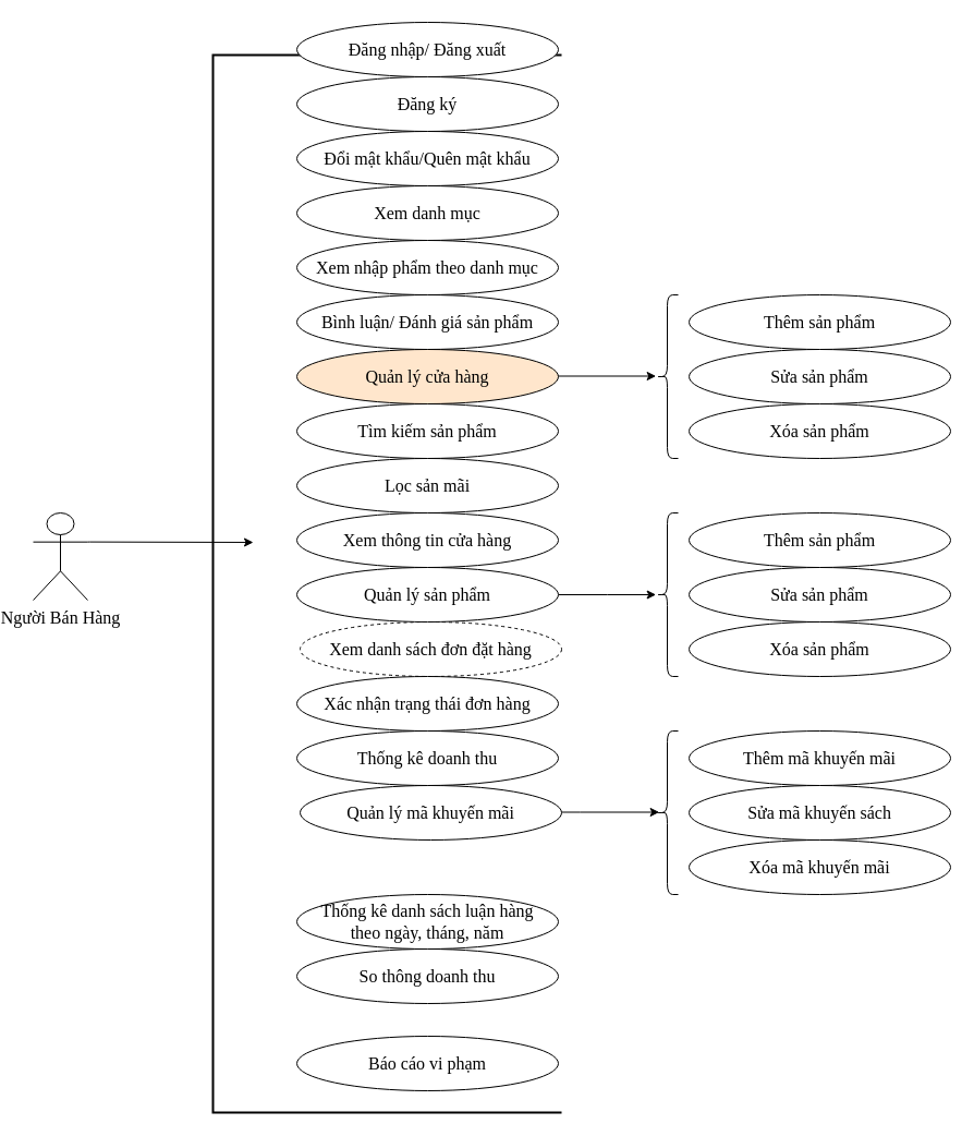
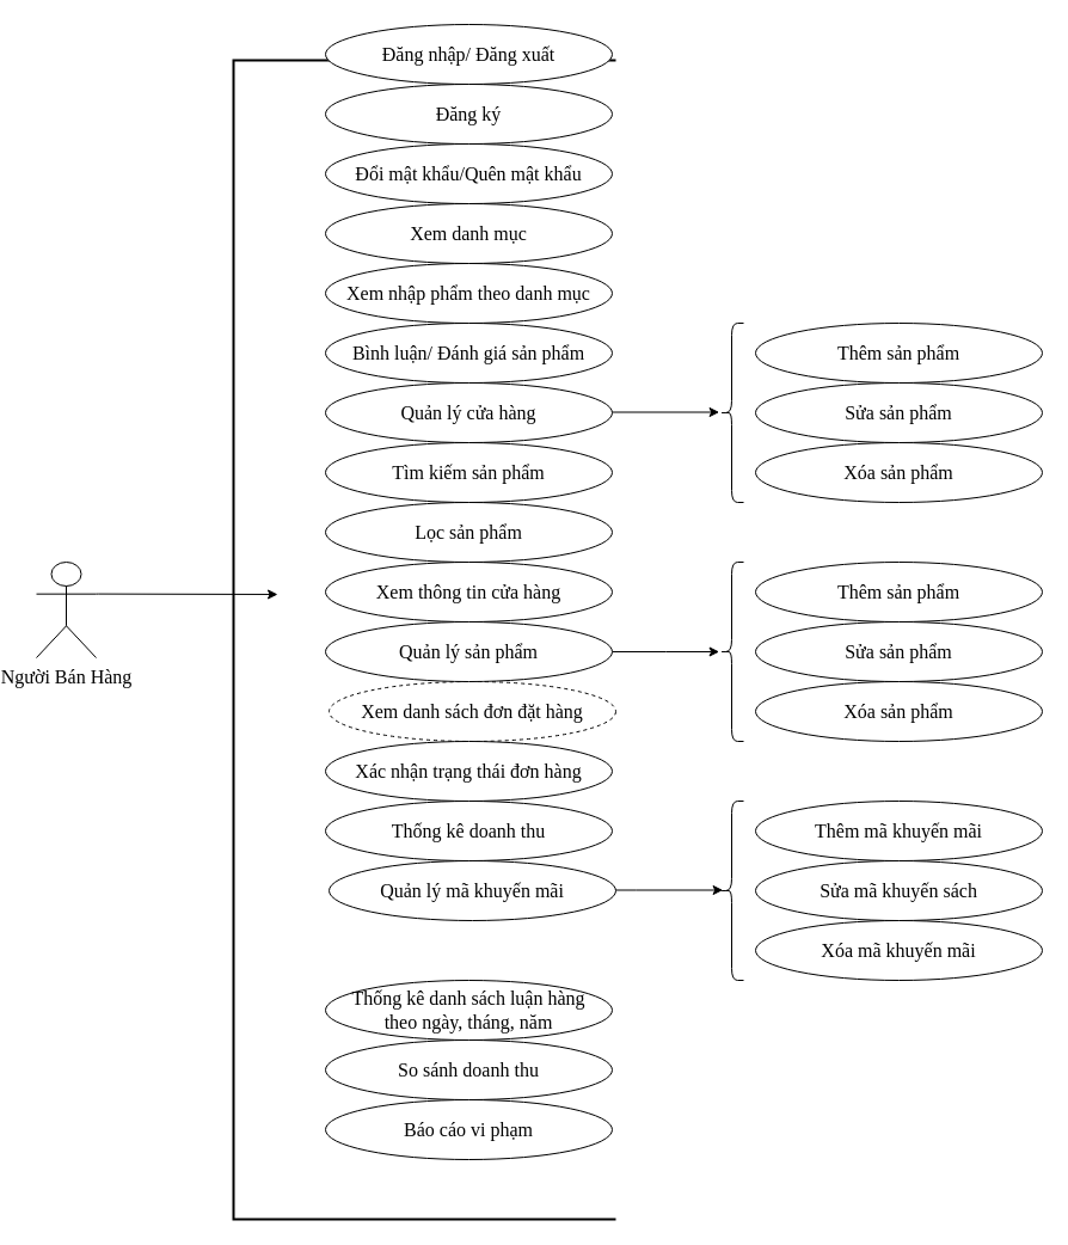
  <mxCell id="0" />
  <mxCell id="1" parent="0" />
  <mxCell id="2" value="" style="edgeStyle=orthogonalEdgeStyle;rounded=0;orthogonalLoop=1;jettySize=auto;html=1;exitX=1;exitY=0.333;exitDx=0;exitDy=0;exitPerimeter=0;" parent="1" source="3" edge="1"><mxGeometry relative="1" as="geometry"><mxPoint x="222" y="497" as="targetPoint" /><Array as="points"><mxPoint x="72" y="497" /></Array></mxGeometry></mxCell>
  <mxCell id="3" value="Người Bán Hàng" style="shape=umlActor;verticalLabelPosition=bottom;verticalAlign=top;html=1;outlineConnect=0;fontFamily=Times New Roman;fontSize=16;" parent="1" vertex="1"><mxGeometry x="20" y="470" width="50" height="80" as="geometry" /></mxCell>
  <mxCell id="4" value="" style="strokeWidth=2;html=1;shape=mxgraph.flowchart.annotation_1;align=left;pointerEvents=1;fontFamily=Times New Roman;fontSize=16;" parent="1" vertex="1"><mxGeometry x="185" y="50" width="320" height="970" as="geometry" /></mxCell>
  <mxCell id="5" value="Đăng nhập/ Đăng xuất" style="ellipse;whiteSpace=wrap;html=1;fontFamily=Times New Roman;fontSize=16;" parent="1" vertex="1"><mxGeometry x="262" width="240" height="50" as="geometry" y="20" /></mxCell>
  <mxCell id="6" value="Đổi mật khẩu/Quên mật khẩu" style="ellipse;whiteSpace=wrap;html=1;fontFamily=Times New Roman;fontSize=16;" parent="1" vertex="1"><mxGeometry x="262" y="120" width="240" height="50" as="geometry" /></mxCell>
  <mxCell id="7" value="Xem nhập phẩm theo danh mục" style="ellipse;whiteSpace=wrap;html=1;fontFamily=Times New Roman;fontSize=16;" parent="1" vertex="1"><mxGeometry x="262" y="220" width="240" height="50" as="geometry" /></mxCell>
  <mxCell id="8" value="Xem danh mục" style="ellipse;whiteSpace=wrap;html=1;fontFamily=Times New Roman;fontSize=16;" parent="1" vertex="1"><mxGeometry x="262" y="170" width="240" height="50" as="geometry" /></mxCell>
  <mxCell id="9" value="Bình luận/ Đánh giá sản phẩm" style="ellipse;whiteSpace=wrap;html=1;fontFamily=Times New Roman;fontSize=16;" parent="1" vertex="1"><mxGeometry x="262" y="270" width="240" height="50" as="geometry" /></mxCell>
  <mxCell id="10" value="Tìm kiếm sản phẩm" style="ellipse;whiteSpace=wrap;html=1;fontFamily=Times New Roman;fontSize=16;" parent="1" vertex="1"><mxGeometry x="262" y="370" width="240" height="50" as="geometry" /></mxCell>
- <mxCell id="11" value="Lọc sản mãi" style="ellipse;whiteSpace=wrap;html=1;fontFamily=Times New Roman;fontSize=16;" parent="1" vertex="1"><mxGeometry x="262" y="420" width="240" height="50" as="geometry" /></mxCell>
+ <mxCell id="11" value="Lọc sản phẩm" style="ellipse;whiteSpace=wrap;html=1;fontFamily=Times New Roman;fontSize=16;" parent="1" vertex="1"><mxGeometry x="262" y="420" width="240" height="50" as="geometry" /></mxCell>
  <mxCell id="12" value="Xem danh sách đơn đặt hàng" style="ellipse;whiteSpace=wrap;html=1;fontFamily=Times New Roman;fontSize=16;dashed=1;" parent="1" vertex="1"><mxGeometry x="265" y="570" width="240" height="50" as="geometry" /></mxCell>
  <mxCell id="13" value="Quản lý mã khuyến mãi" style="ellipse;whiteSpace=wrap;html=1;fontFamily=Times New Roman;fontSize=16;" parent="1" vertex="1"><mxGeometry x="265" y="720" width="240" height="50" as="geometry" /></mxCell>
  <mxCell id="14" value="Xác nhận trạng thái đơn hàng" style="ellipse;whiteSpace=wrap;html=1;fontFamily=Times New Roman;fontSize=16;" parent="1" vertex="1"><mxGeometry x="262" y="620" width="240" height="50" as="geometry" /></mxCell>
  <mxCell id="15" value="Thống kê doanh thu" style="ellipse;whiteSpace=wrap;html=1;fontFamily=Times New Roman;fontSize=16;" parent="1" vertex="1"><mxGeometry x="262" y="670" width="240" height="50" as="geometry" /></mxCell>
  <mxCell id="16" value="Thống kê danh sách luận hàng&lt;br&gt;theo ngày, tháng, năm" style="ellipse;whiteSpace=wrap;html=1;fontFamily=Times New Roman;fontSize=16;" parent="1" vertex="1"><mxGeometry x="262" y="820" width="240" height="50" as="geometry" /></mxCell>
- <mxCell id="17" value="So thông doanh thu" style="ellipse;whiteSpace=wrap;html=1;fontFamily=Times New Roman;fontSize=16;" parent="1" vertex="1"><mxGeometry x="262" y="870" width="240" height="50" as="geometry" /></mxCell>
- <mxCell id="18" value="Báo cáo vi phạm" style="ellipse;whiteSpace=wrap;html=1;fontFamily=Times New Roman;fontSize=16;" parent="1" vertex="1"><mxGeometry x="262" y="950" width="240" height="50" as="geometry" /></mxCell>
+ <mxCell id="17" value="So sánh doanh thu" style="ellipse;whiteSpace=wrap;html=1;fontFamily=Times New Roman;fontSize=16;" parent="1" vertex="1"><mxGeometry x="262" y="870" width="240" height="50" as="geometry" /></mxCell>
+ <mxCell id="18" value="Báo cáo vi phạm" style="ellipse;whiteSpace=wrap;html=1;fontFamily=Times New Roman;fontSize=16;" parent="1" vertex="1"><mxGeometry x="262" y="920" width="240" height="50" as="geometry" /></mxCell>
  <mxCell id="19" value="Đăng ký" style="ellipse;whiteSpace=wrap;html=1;fontFamily=Times New Roman;fontSize=16;" parent="1" vertex="1"><mxGeometry x="262" y="70" width="240" height="50" as="geometry" /></mxCell>
  <mxCell id="20" value="Xem thông tin cửa hàng" style="ellipse;whiteSpace=wrap;html=1;fontFamily=Times New Roman;fontSize=16;" parent="1" vertex="1"><mxGeometry x="262" y="470" width="240" height="50" as="geometry" /></mxCell>
- <mxCell id="21" value="Quản lý cửa hàng" style="ellipse;whiteSpace=wrap;html=1;fontFamily=Times New Roman;fontSize=16;fillColor=#ffe6cc;" parent="1" vertex="1"><mxGeometry x="262" y="320" width="240" height="50" as="geometry" /></mxCell>
+ <mxCell id="21" value="Quản lý cửa hàng" style="ellipse;whiteSpace=wrap;html=1;fontFamily=Times New Roman;fontSize=16;" parent="1" vertex="1"><mxGeometry x="262" y="320" width="240" height="50" as="geometry" /></mxCell>
  <mxCell id="22" style="edgeStyle=orthogonalEdgeStyle;rounded=0;orthogonalLoop=1;jettySize=auto;html=1;fontFamily=Times New Roman;fontSize=16;exitX=1;exitY=0.5;exitDx=0;exitDy=0;exitPerimeter=0;" parent="1" source="23" edge="1"><mxGeometry relative="1" as="geometry"><mxPoint x="591.631" y="545" as="targetPoint" /></mxGeometry></mxCell>
  <mxCell id="23" value="Quản lý sản phẩm" style="ellipse;whiteSpace=wrap;html=1;fontFamily=Times New Roman;fontSize=16;" parent="1" vertex="1"><mxGeometry x="262" y="520" width="240" height="50" as="geometry" /></mxCell>
  <mxCell id="24" value="Thêm sản phẩm" style="ellipse;whiteSpace=wrap;html=1;fontFamily=Times New Roman;fontSize=16;" vertex="1" parent="1"><mxGeometry x="622" y="470" width="240" height="50" as="geometry" /></mxCell>
  <mxCell id="25" value="Sửa sản phẩm" style="ellipse;whiteSpace=wrap;html=1;fontFamily=Times New Roman;fontSize=16;" vertex="1" parent="1"><mxGeometry x="622" y="520" width="240" height="50" as="geometry" /></mxCell>
  <mxCell id="26" value="Xóa sản phẩm" style="ellipse;whiteSpace=wrap;html=1;fontFamily=Times New Roman;fontSize=16;" vertex="1" parent="1"><mxGeometry x="622" y="570" width="240" height="50" as="geometry" /></mxCell>
  <mxCell id="27" value="Thêm sản phẩm" style="ellipse;whiteSpace=wrap;html=1;fontFamily=Times New Roman;fontSize=16;" vertex="1" parent="1"><mxGeometry x="622" y="270" width="240" height="50" as="geometry" /></mxCell>
  <mxCell id="28" value="Sửa sản phẩm" style="ellipse;whiteSpace=wrap;html=1;fontFamily=Times New Roman;fontSize=16;" vertex="1" parent="1"><mxGeometry x="622" y="320" width="240" height="50" as="geometry" /></mxCell>
  <mxCell id="29" value="Xóa sản phẩm" style="ellipse;whiteSpace=wrap;html=1;fontFamily=Times New Roman;fontSize=16;" vertex="1" parent="1"><mxGeometry x="622" y="370" width="240" height="50" as="geometry" /></mxCell>
  <mxCell id="30" value="Thêm mã khuyến mãi" style="ellipse;whiteSpace=wrap;html=1;fontFamily=Times New Roman;fontSize=16;" vertex="1" parent="1"><mxGeometry x="622" y="670" width="240" height="50" as="geometry" /></mxCell>
  <mxCell id="31" value="Sửa mã khuyến sách" style="ellipse;whiteSpace=wrap;html=1;fontFamily=Times New Roman;fontSize=16;" vertex="1" parent="1"><mxGeometry x="622" y="720" width="240" height="50" as="geometry" /></mxCell>
  <mxCell id="32" value="Xóa mã khuyến mãi" style="ellipse;whiteSpace=wrap;html=1;fontFamily=Times New Roman;fontSize=16;" vertex="1" parent="1"><mxGeometry x="622" y="770" width="240" height="50" as="geometry" /></mxCell>
  <mxCell id="33" style="edgeStyle=orthogonalEdgeStyle;rounded=0;orthogonalLoop=1;jettySize=auto;html=1;fontFamily=Times New Roman;fontSize=16;exitX=1;exitY=0.5;exitDx=0;exitDy=0;exitPerimeter=0;" edge="1" parent="1"><mxGeometry relative="1" as="geometry"><mxPoint x="591.631" y="344.5" as="targetPoint" /><mxPoint x="502" y="344.5" as="sourcePoint" /></mxGeometry></mxCell>
  <mxCell id="34" style="edgeStyle=orthogonalEdgeStyle;rounded=0;orthogonalLoop=1;jettySize=auto;html=1;fontFamily=Times New Roman;fontSize=16;exitX=1;exitY=0.5;exitDx=0;exitDy=0;exitPerimeter=0;" edge="1" parent="1"><mxGeometry relative="1" as="geometry"><mxPoint x="594.631" y="744.5" as="targetPoint" /><mxPoint x="505" y="744.5" as="sourcePoint" /><Array as="points"><mxPoint x="522" y="745" /><mxPoint x="522" y="745" /></Array></mxGeometry></mxCell>
  <mxCell id="35" value="" style="shape=curlyBracket;whiteSpace=wrap;html=1;rounded=1;" vertex="1" parent="1"><mxGeometry x="592" y="670" width="20" height="150" as="geometry" /></mxCell>
  <mxCell id="36" value="" style="shape=curlyBracket;whiteSpace=wrap;html=1;rounded=1;" vertex="1" parent="1"><mxGeometry x="592" y="470" width="20" height="150" as="geometry" /></mxCell>
  <mxCell id="37" value="" style="shape=curlyBracket;whiteSpace=wrap;html=1;rounded=1;" vertex="1" parent="1"><mxGeometry x="592" y="270" width="20" height="150" as="geometry" /></mxCell>
